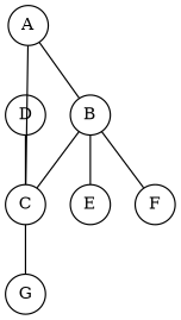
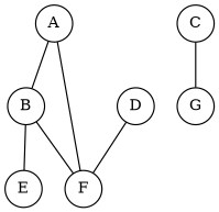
  graph {
    splines=false
    node [fixedsize=true fontsize=12 shape=circle]
    A [width=.4]
    B [width=.4]
    C [width=.4]
    E [width=.4]
    F [width=.4]
    G [width=.4]
    D [width=.4]
    A -- B
-   A -- C
-   B -- C
+   A -- F
    B -- E
    B -- F
    C -- G
-   D -- C
+   D -- F
  }
